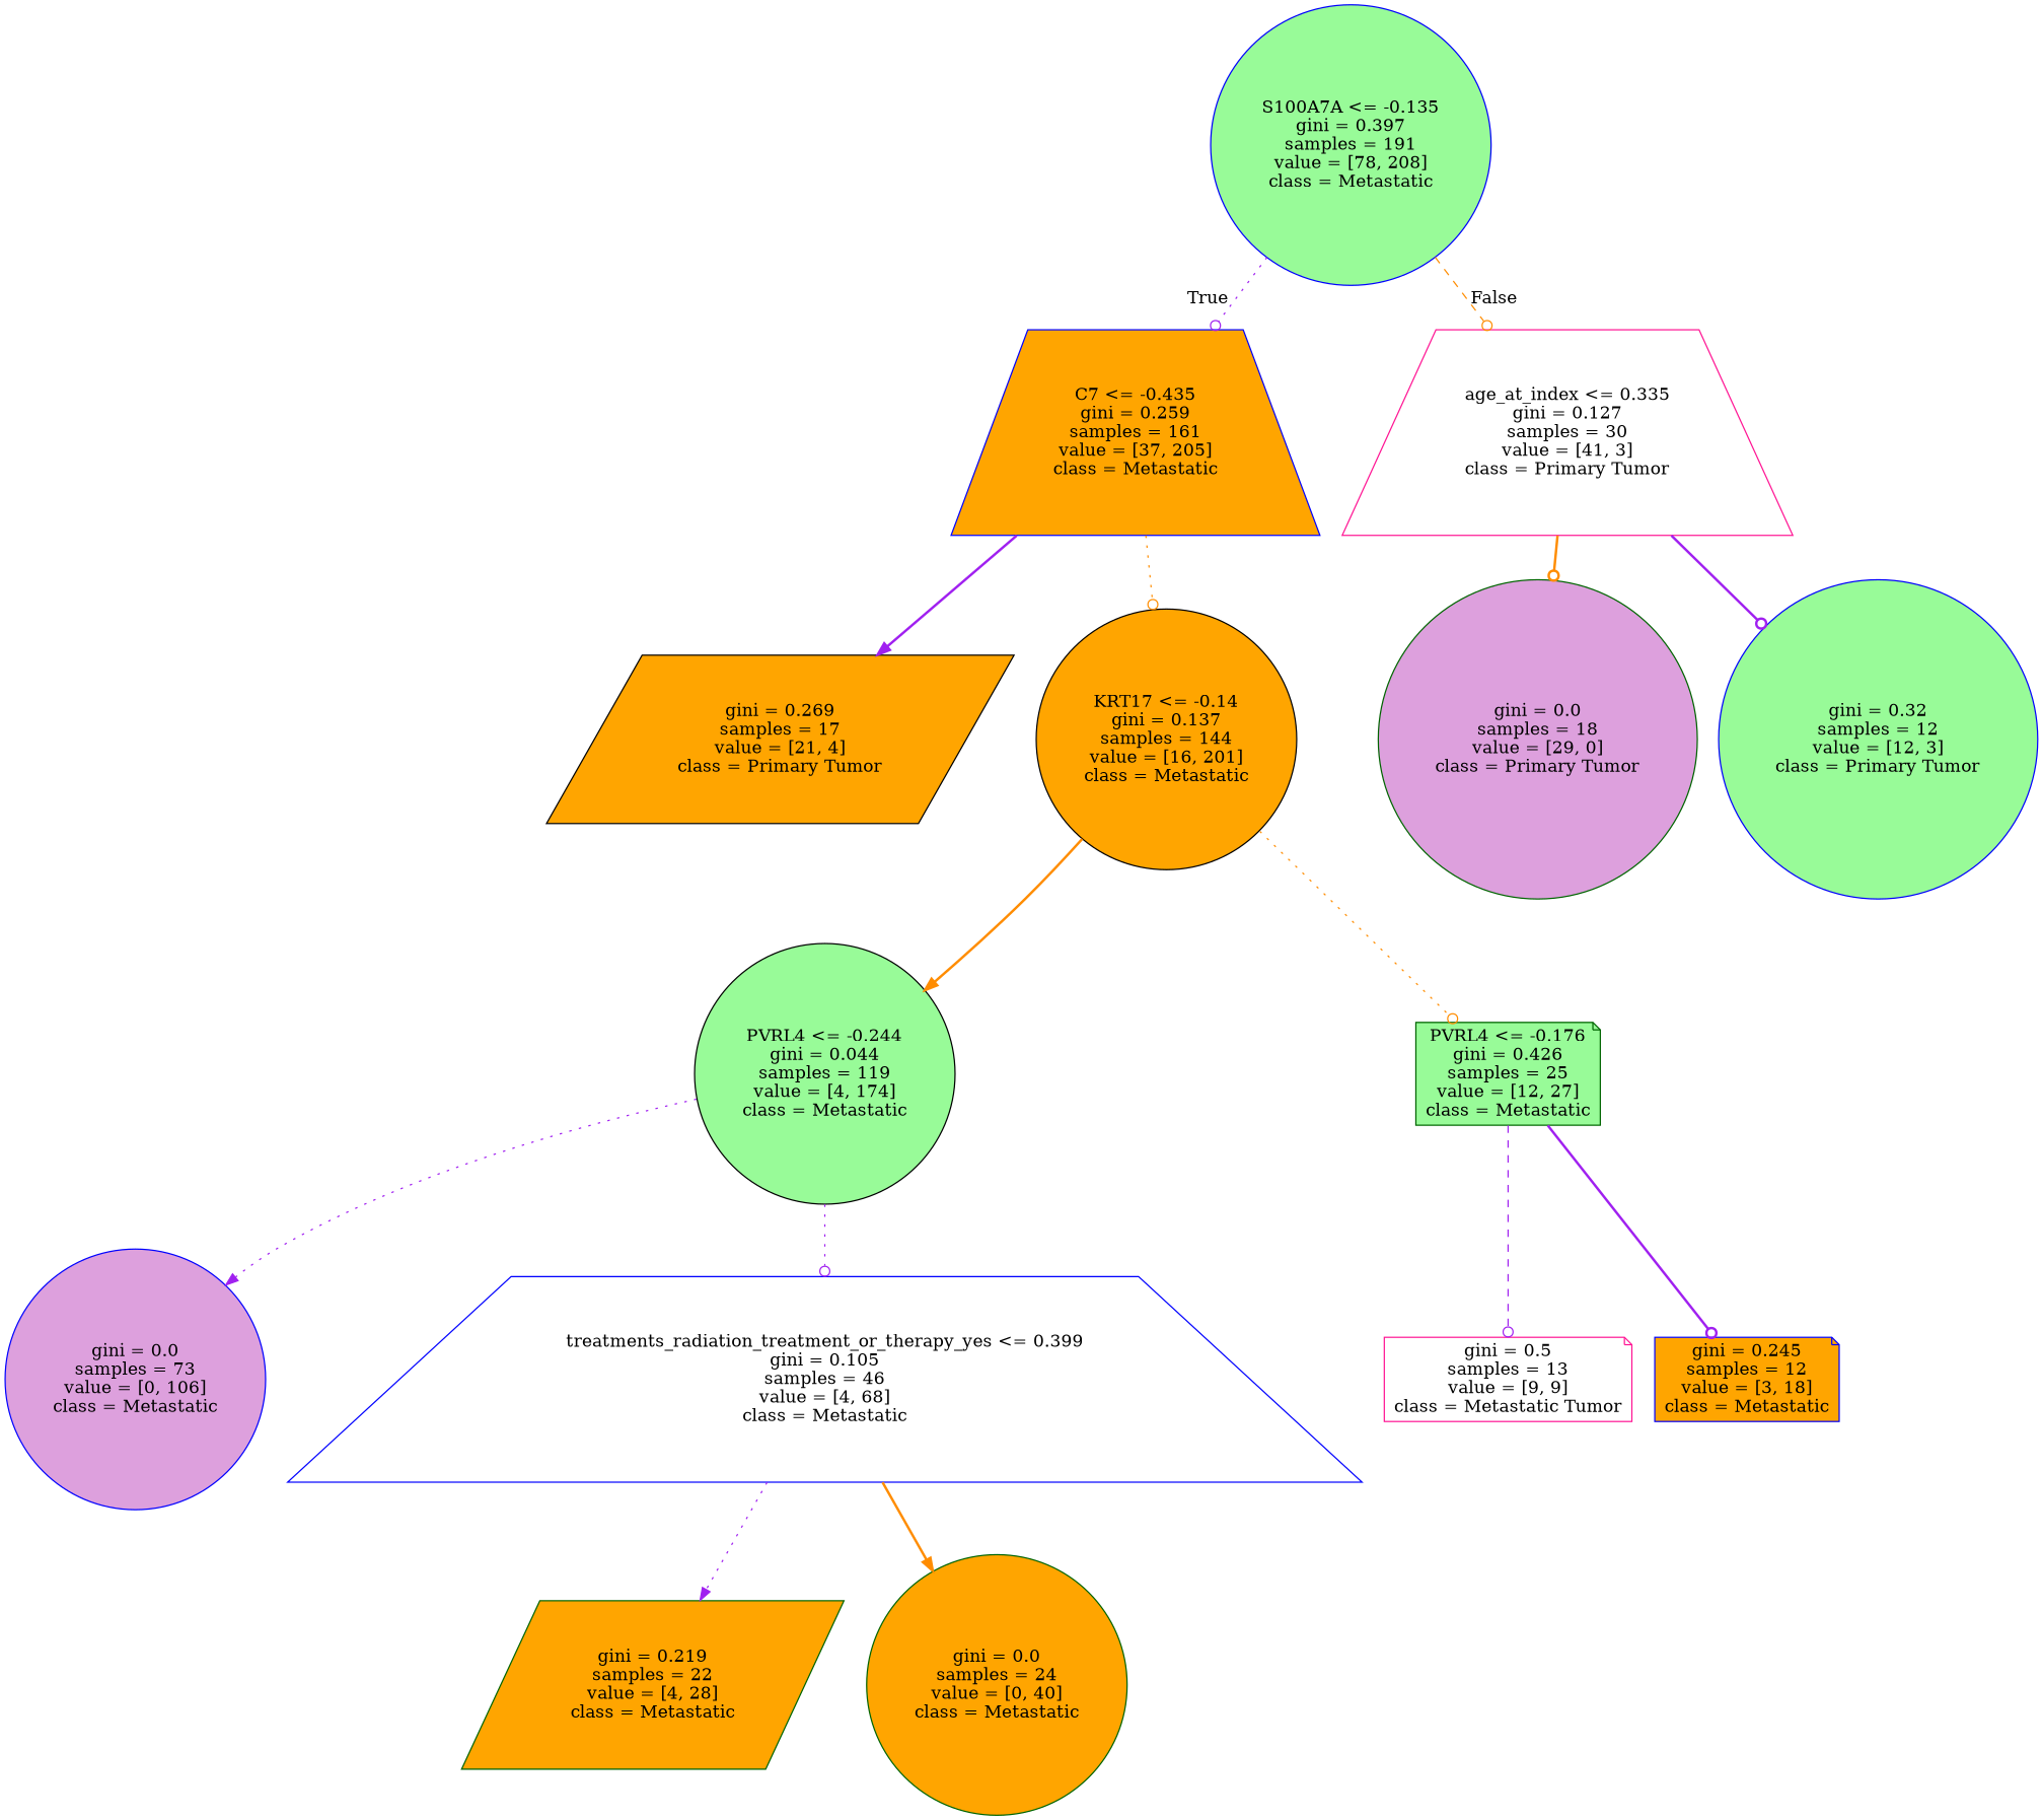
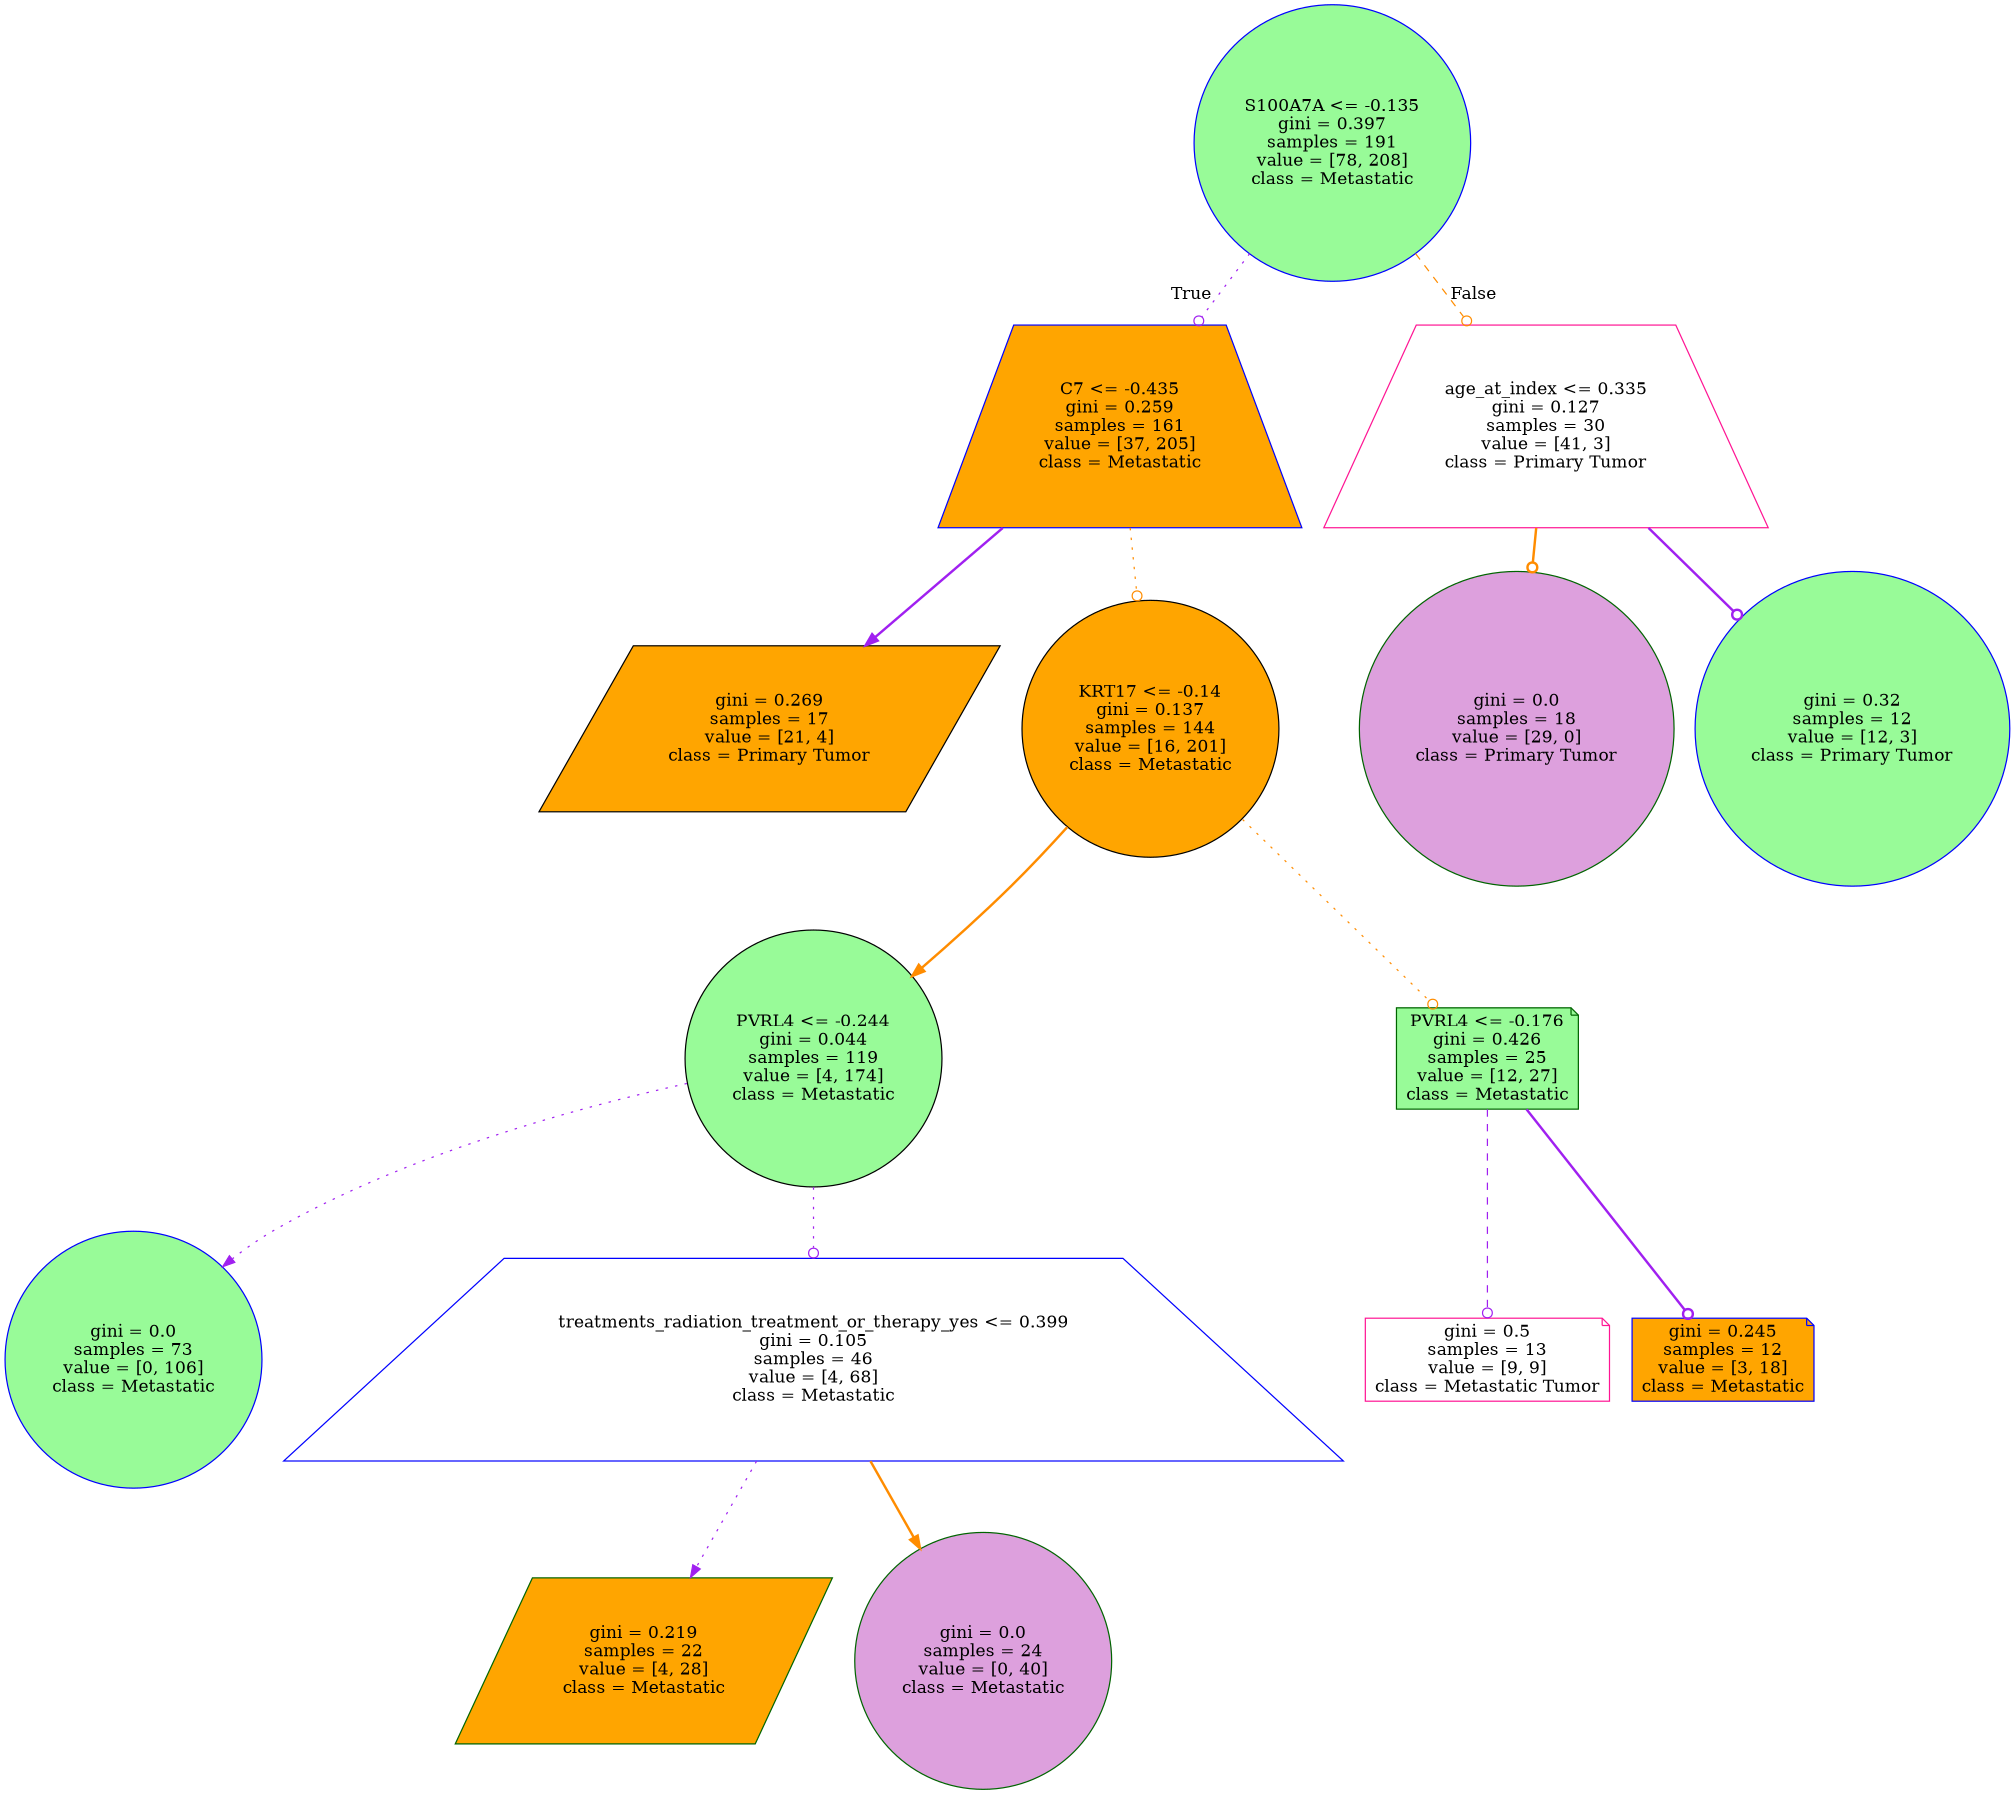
  digraph {
    node [color=blue fillcolor=palegreen shape=circle style=filled]
    edge [arrowhead=odot color=purple style=dotted]
    n1 [label="S100A7A <= -0.135\ngini = 0.397\nsamples = 191\nvalue = [78, 208]\nclass = Metastatic"]
    n2 [fillcolor=orange label="C7 <= -0.435\ngini = 0.259\nsamples = 161\nvalue = [37, 205]\nclass = Metastatic" shape=trapezium]
    n3 [color=deeppink fillcolor=white label="age_at_index <= 0.335\ngini = 0.127\nsamples = 30\nvalue = [41, 3]\nclass = Primary Tumor" shape=trapezium]
    n4 [color=black fillcolor=orange label="gini = 0.269\nsamples = 17\nvalue = [21, 4]\nclass = Primary Tumor" shape=parallelogram]
    n5 [color=black fillcolor=orange label="KRT17 <= -0.14\ngini = 0.137\nsamples = 144\nvalue = [16, 201]\nclass = Metastatic"]
    n6 [color=darkgreen fillcolor=plum label="gini = 0.0\nsamples = 18\nvalue = [29, 0]\nclass = Primary Tumor"]
    n7 [label="gini = 0.32\nsamples = 12\nvalue = [12, 3]\nclass = Primary Tumor"]
    n8 [color=black label="PVRL4 <= -0.244\ngini = 0.044\nsamples = 119\nvalue = [4, 174]\nclass = Metastatic"]
    n9 [color=darkgreen label="PVRL4 <= -0.176\ngini = 0.426\nsamples = 25\nvalue = [12, 27]\nclass = Metastatic" shape=note]
-   n10 [fillcolor=plum label="gini = 0.0\nsamples = 73\nvalue = [0, 106]\nclass = Metastatic"]
+   n10 [label="gini = 0.0\nsamples = 73\nvalue = [0, 106]\nclass = Metastatic"]
    n11 [fillcolor=white label="treatments_radiation_treatment_or_therapy_yes <= 0.399\ngini = 0.105\nsamples = 46\nvalue = [4, 68]\nclass = Metastatic" shape=trapezium]
    n12 [color=deeppink fillcolor=white label="gini = 0.5\nsamples = 13\nvalue = [9, 9]\nclass = Metastatic Tumor" shape=note]
    n13 [fillcolor=orange label="gini = 0.245\nsamples = 12\nvalue = [3, 18]\nclass = Metastatic" shape=note]
    n14 [color=darkgreen fillcolor=orange label="gini = 0.219\nsamples = 22\nvalue = [4, 28]\nclass = Metastatic" shape=parallelogram]
-   n15 [color=darkgreen fillcolor=orange label="gini = 0.0\nsamples = 24\nvalue = [0, 40]\nclass = Metastatic"]
+   n15 [color=darkgreen fillcolor=plum label="gini = 0.0\nsamples = 24\nvalue = [0, 40]\nclass = Metastatic"]
    n1 -> n2 [headlabel=True labelangle=45 labeldistance=2.5]
    n1 -> n3 [color=darkorange headlabel=False labelangle=-45 labeldistance=2.5 style=dashed]
    n2 -> n4 [arrowhead=normal style=bold]
    n2 -> n5 [color=darkorange]
    n3 -> n6 [color=darkorange style=bold]
    n3 -> n7 [style=bold]
    n5 -> n8 [arrowhead=normal color=darkorange style=bold]
    n5 -> n9 [color=darkorange]
    n8 -> n10 [arrowhead=normal]
    n8 -> n11
    n9 -> n12 [style=dashed]
    n9 -> n13 [style=bold]
    n11 -> n14 [arrowhead=normal]
    n11 -> n15 [arrowhead=normal color=darkorange style=bold]
  }
